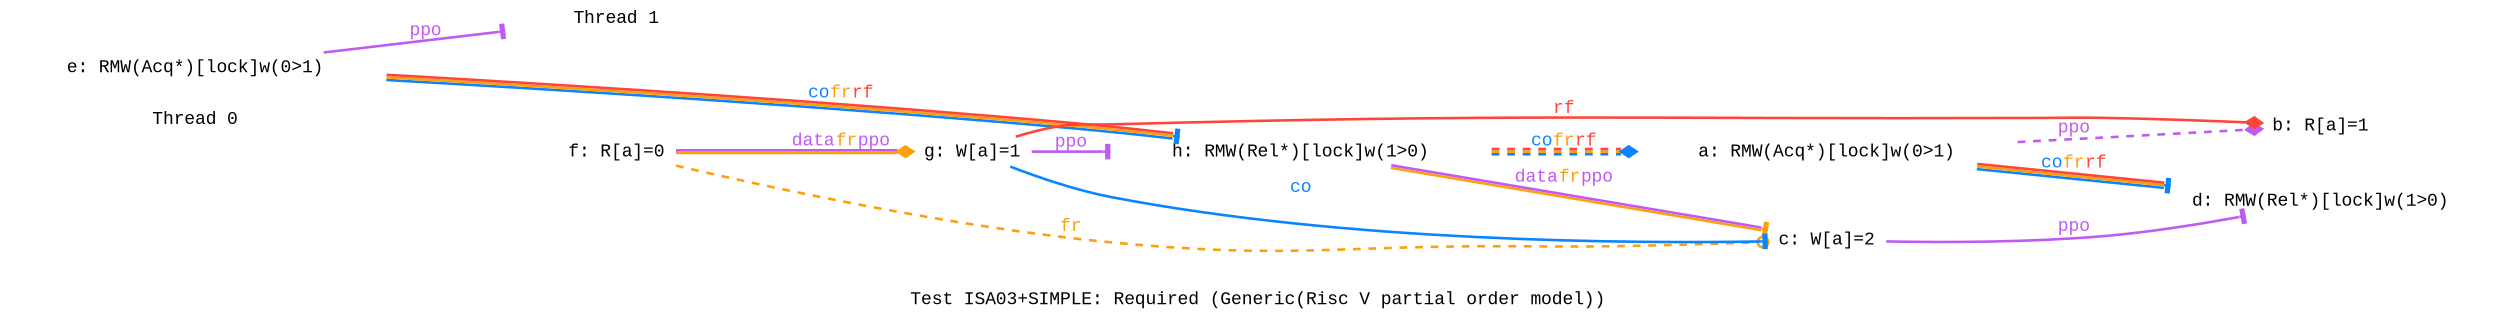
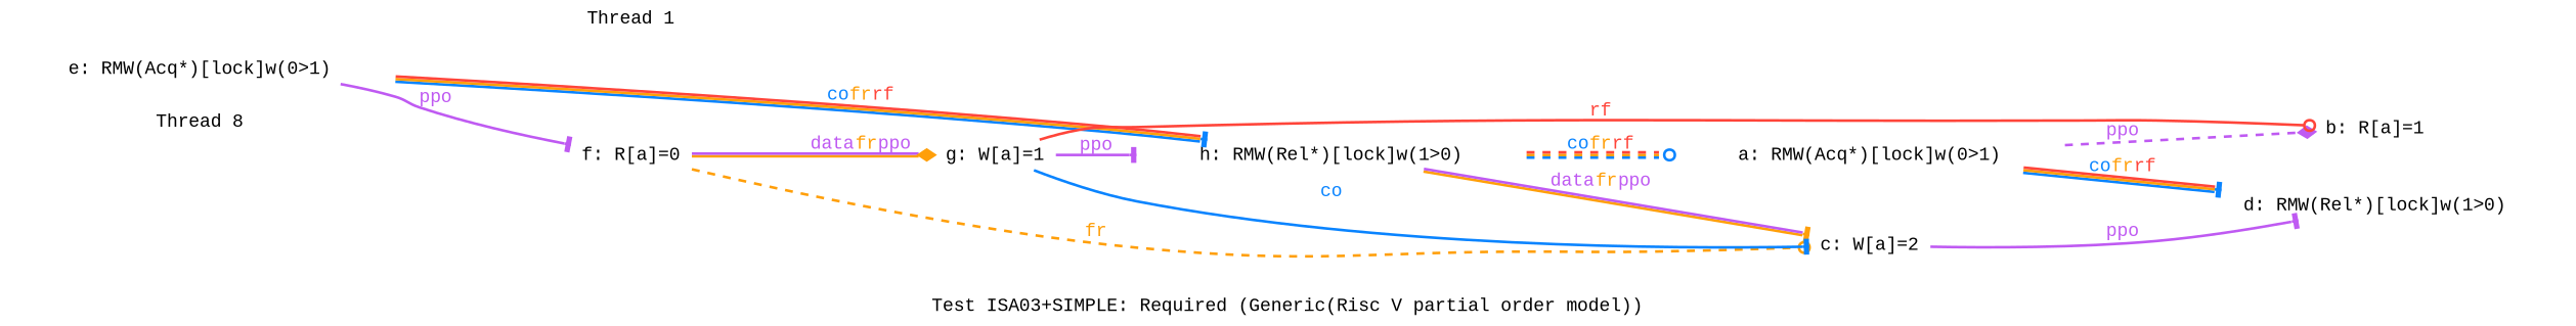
  digraph {
    fontname="Liberation Mono"
    fontsize=14
    label="Test ISA03+SIMPLE: Required (Generic(Risc V partial order model))"
    rankdir=LR
    splines=spline
    node [color=deeppink fixedsize=false fontname="Liberation Mono" fontsize=14 shape=none]
    edge [arrowhead=tee arrowsize=1.000000 color="#BF5AF2" fontname="Liberation Mono" fontsize=14 penwidth=2.000000 style=bold]
-   n1 [color=purple fixedsize=true height=0.281250 label="Thread 0" width=3.250000]
+   n1 [color=purple fixedsize=true height=0.281250 label="Thread 8" width=3.250000]
    n2 [height=0.194444 label="a: RMW(Acq*)[lock]w(0>1)" width=4.083333]
    n3 [color=brown height=0.194444 label="b: R[a]=1" width=1.166667]
    n4 [color=blue height=0.194444 label="d: RMW(Rel*)[lock]w(1>0)" width=4.083333]
    n5 [color=brown height=0.194444 label="c: W[a]=2" width=1.166667]
    n6 [color=brown fixedsize=true height=0.281250 label="Thread 1" width=3.250000]
    n7 [height=0.194444 label="e: RMW(Acq*)[lock]w(0>1)" width=4.083333]
    n8 [color=purple height=0.194444 label="f: R[a]=0" width=1.166667]
    n9 [height=0.194444 label="h: RMW(Rel*)[lock]w(1>0)" width=4.083333]
    n10 [color=blue height=0.194444 label="g: W[a]=1" width=1.166667]
    n2 -> n3 [arrowhead=diamond label=<<font color="#BF5AF2">ppo</font>> style=dashed]
    n2 -> n4 [color="#0A84FF:#FF9F0A:#FF453A" label=<<font color="#0A84FF">co</font><font color="#FF9F0A">fr</font><font color="#FF453A">rf</font>> style=solid]
    n5 -> n4 [label=<<font color="#BF5AF2">ppo</font>>]
-   n7 -> n6 [label=<<font color="#BF5AF2">ppo</font>>]
+   n7 -> n8 [label=<<font color="#BF5AF2">ppo</font>>]
    n7 -> n9 [color="#0A84FF:#FF9F0A:#FF453A" label=<<font color="#0A84FF">co</font><font color="#FF9F0A">fr</font><font color="#FF453A">rf</font>>]
    n8 -> n5 [arrowhead=odot color="#FF9F0A" label=<<font color="#FF9F0A">fr</font>> style=dashed]
    n8 -> n10 [arrowhead=diamond color="#FF9F0A:#BF5AF2" label=<<font color="#BF5AF2">data</font><font color="#FF9F0A">fr</font><font color="#BF5AF2">ppo</font>> style=solid]
-   n9 -> n2 [arrowhead=diamond color="#0A84FF:#FF9F0A:#FF453A" label=<<font color="#0A84FF">co</font><font color="#FF9F0A">fr</font><font color="#FF453A">rf</font>> style=dashed]
+   n9 -> n2 [arrowhead=odot color="#0A84FF:#FF9F0A:#FF453A" label=<<font color="#0A84FF">co</font><font color="#FF9F0A">fr</font><font color="#FF453A">rf</font>> style=dashed]
    n9 -> n5 [color="#FF9F0A:#BF5AF2" label=<<font color="#BF5AF2">data</font><font color="#FF9F0A">fr</font><font color="#BF5AF2">ppo</font>>]
-   n10 -> n3 [arrowhead=diamond color="#FF453A" label=<<font color="#FF453A">rf</font>>]
+   n10 -> n3 [arrowhead=odot color="#FF453A" label=<<font color="#FF453A">rf</font>>]
    n10 -> n5 [color="#0A84FF" label=<<font color="#0A84FF">co</font>> style=solid]
    n10 -> n9 [label=<<font color="#BF5AF2">ppo</font>>]
  }
